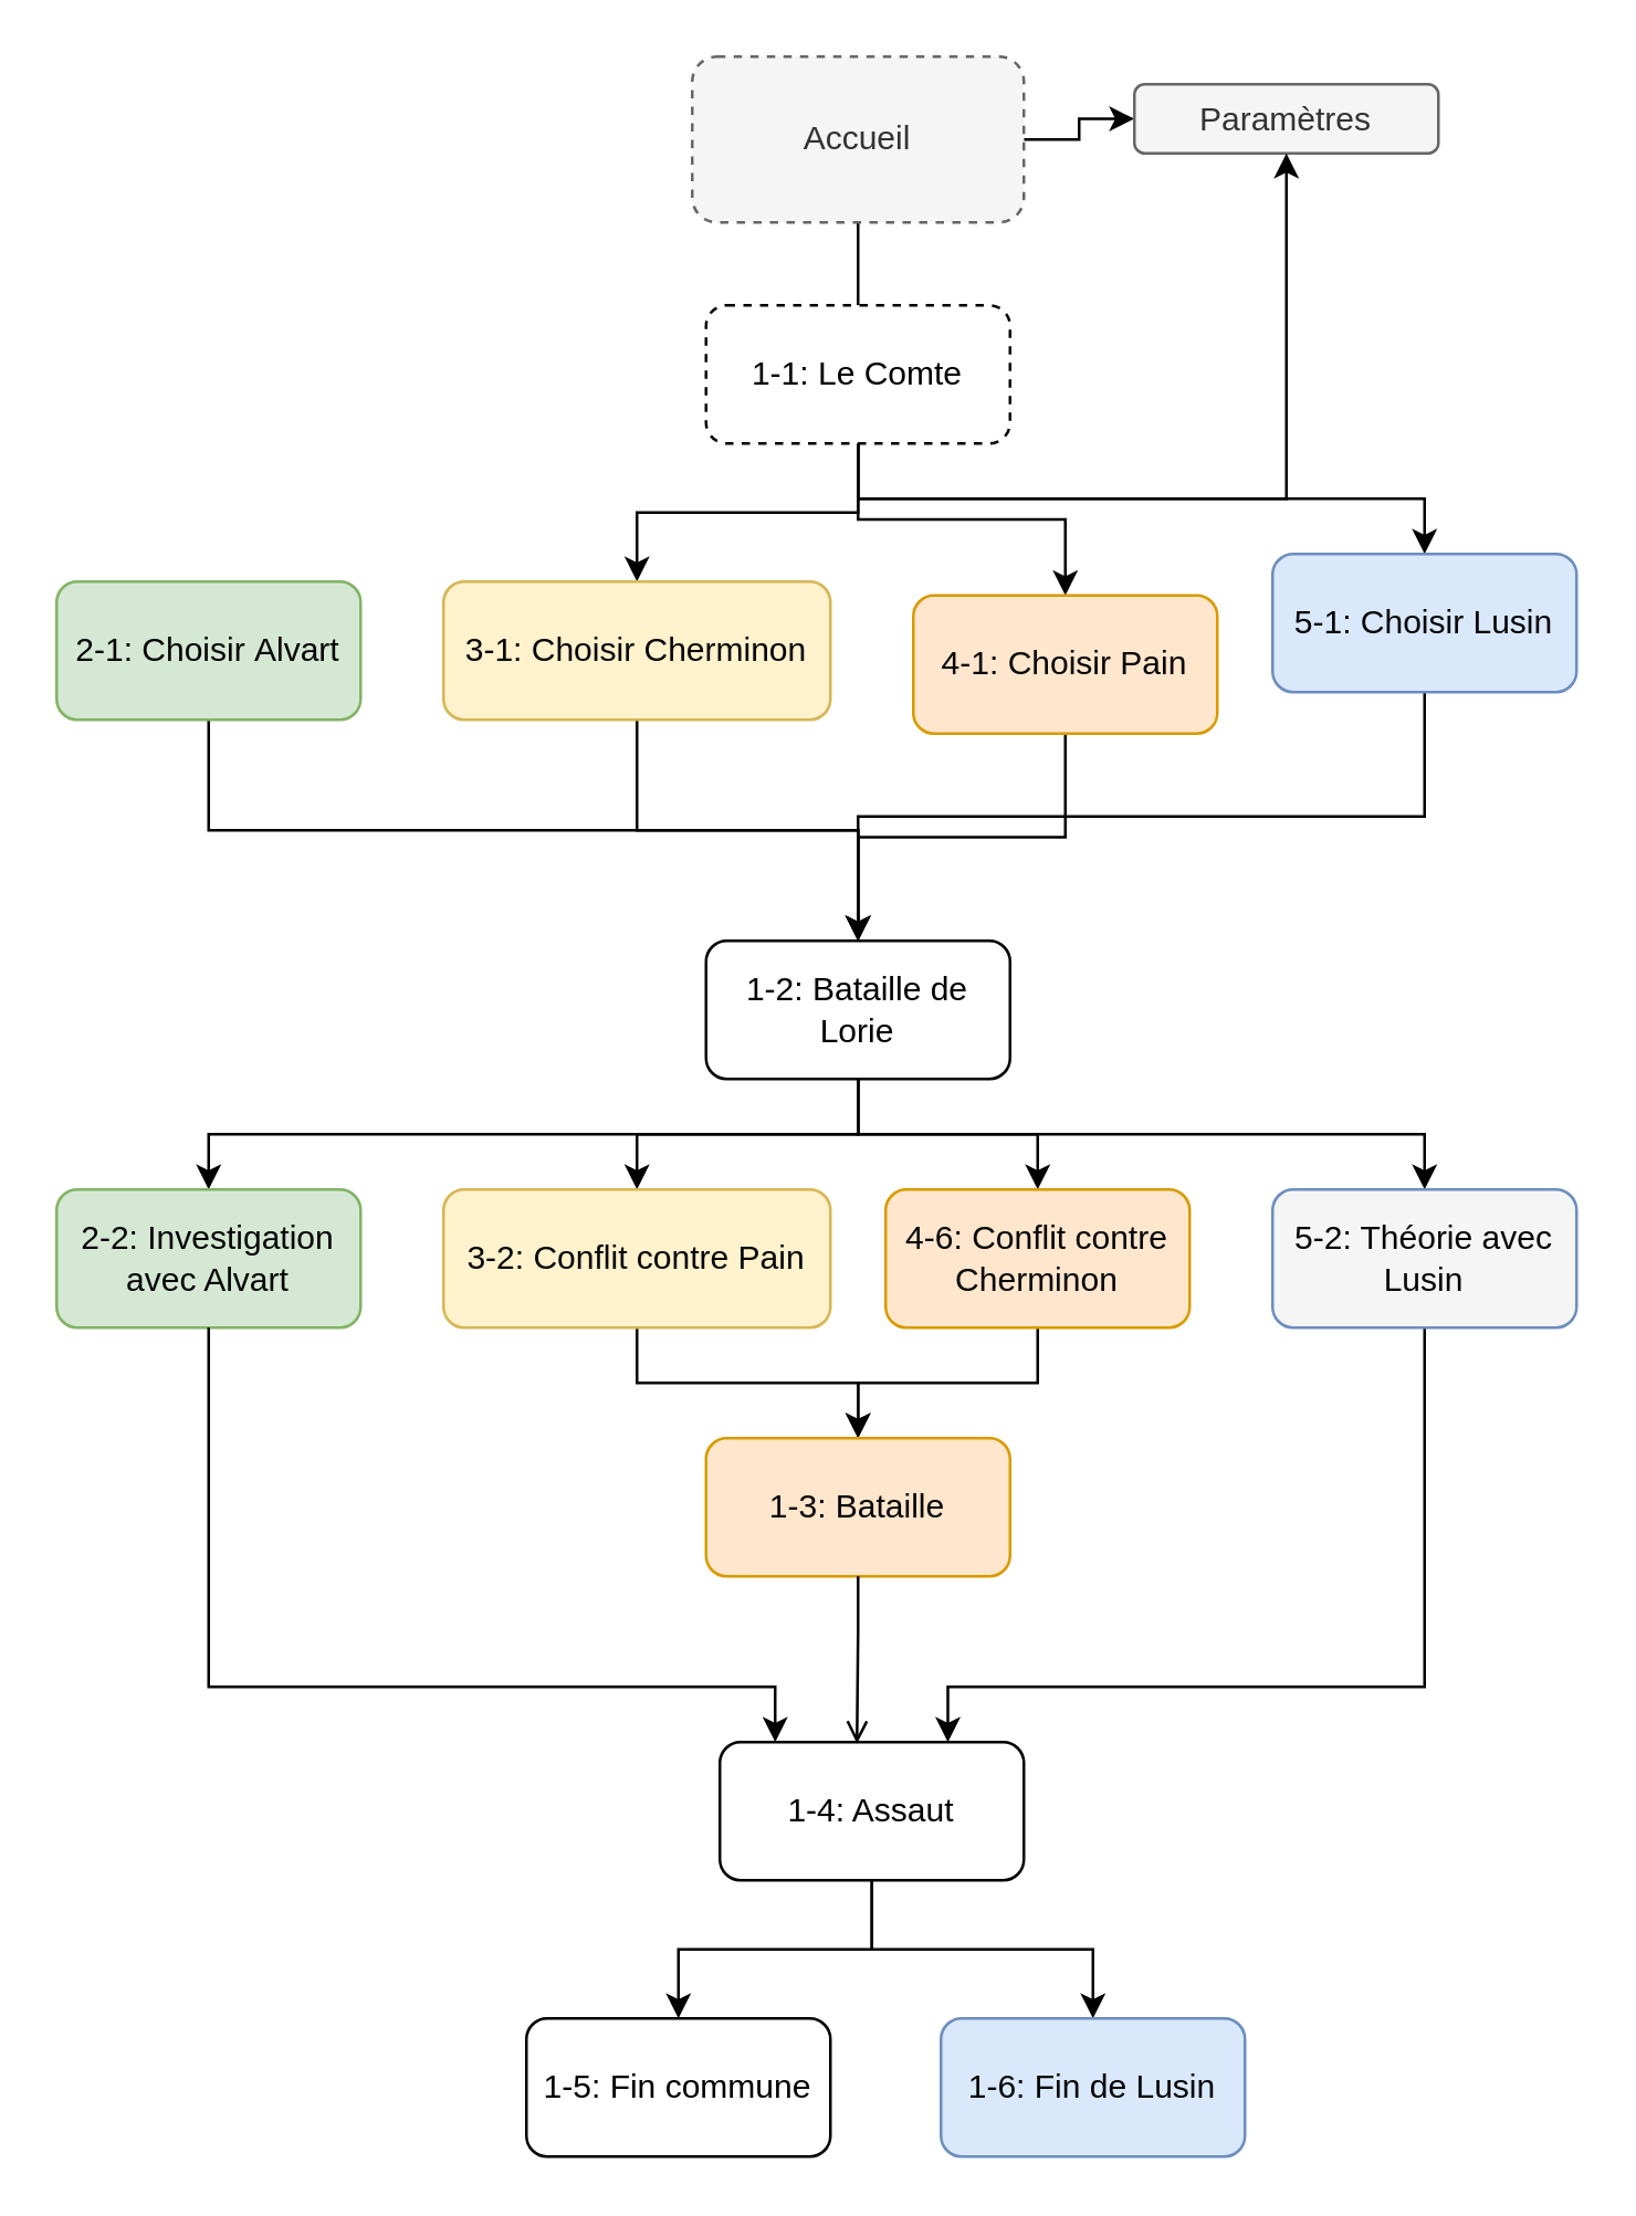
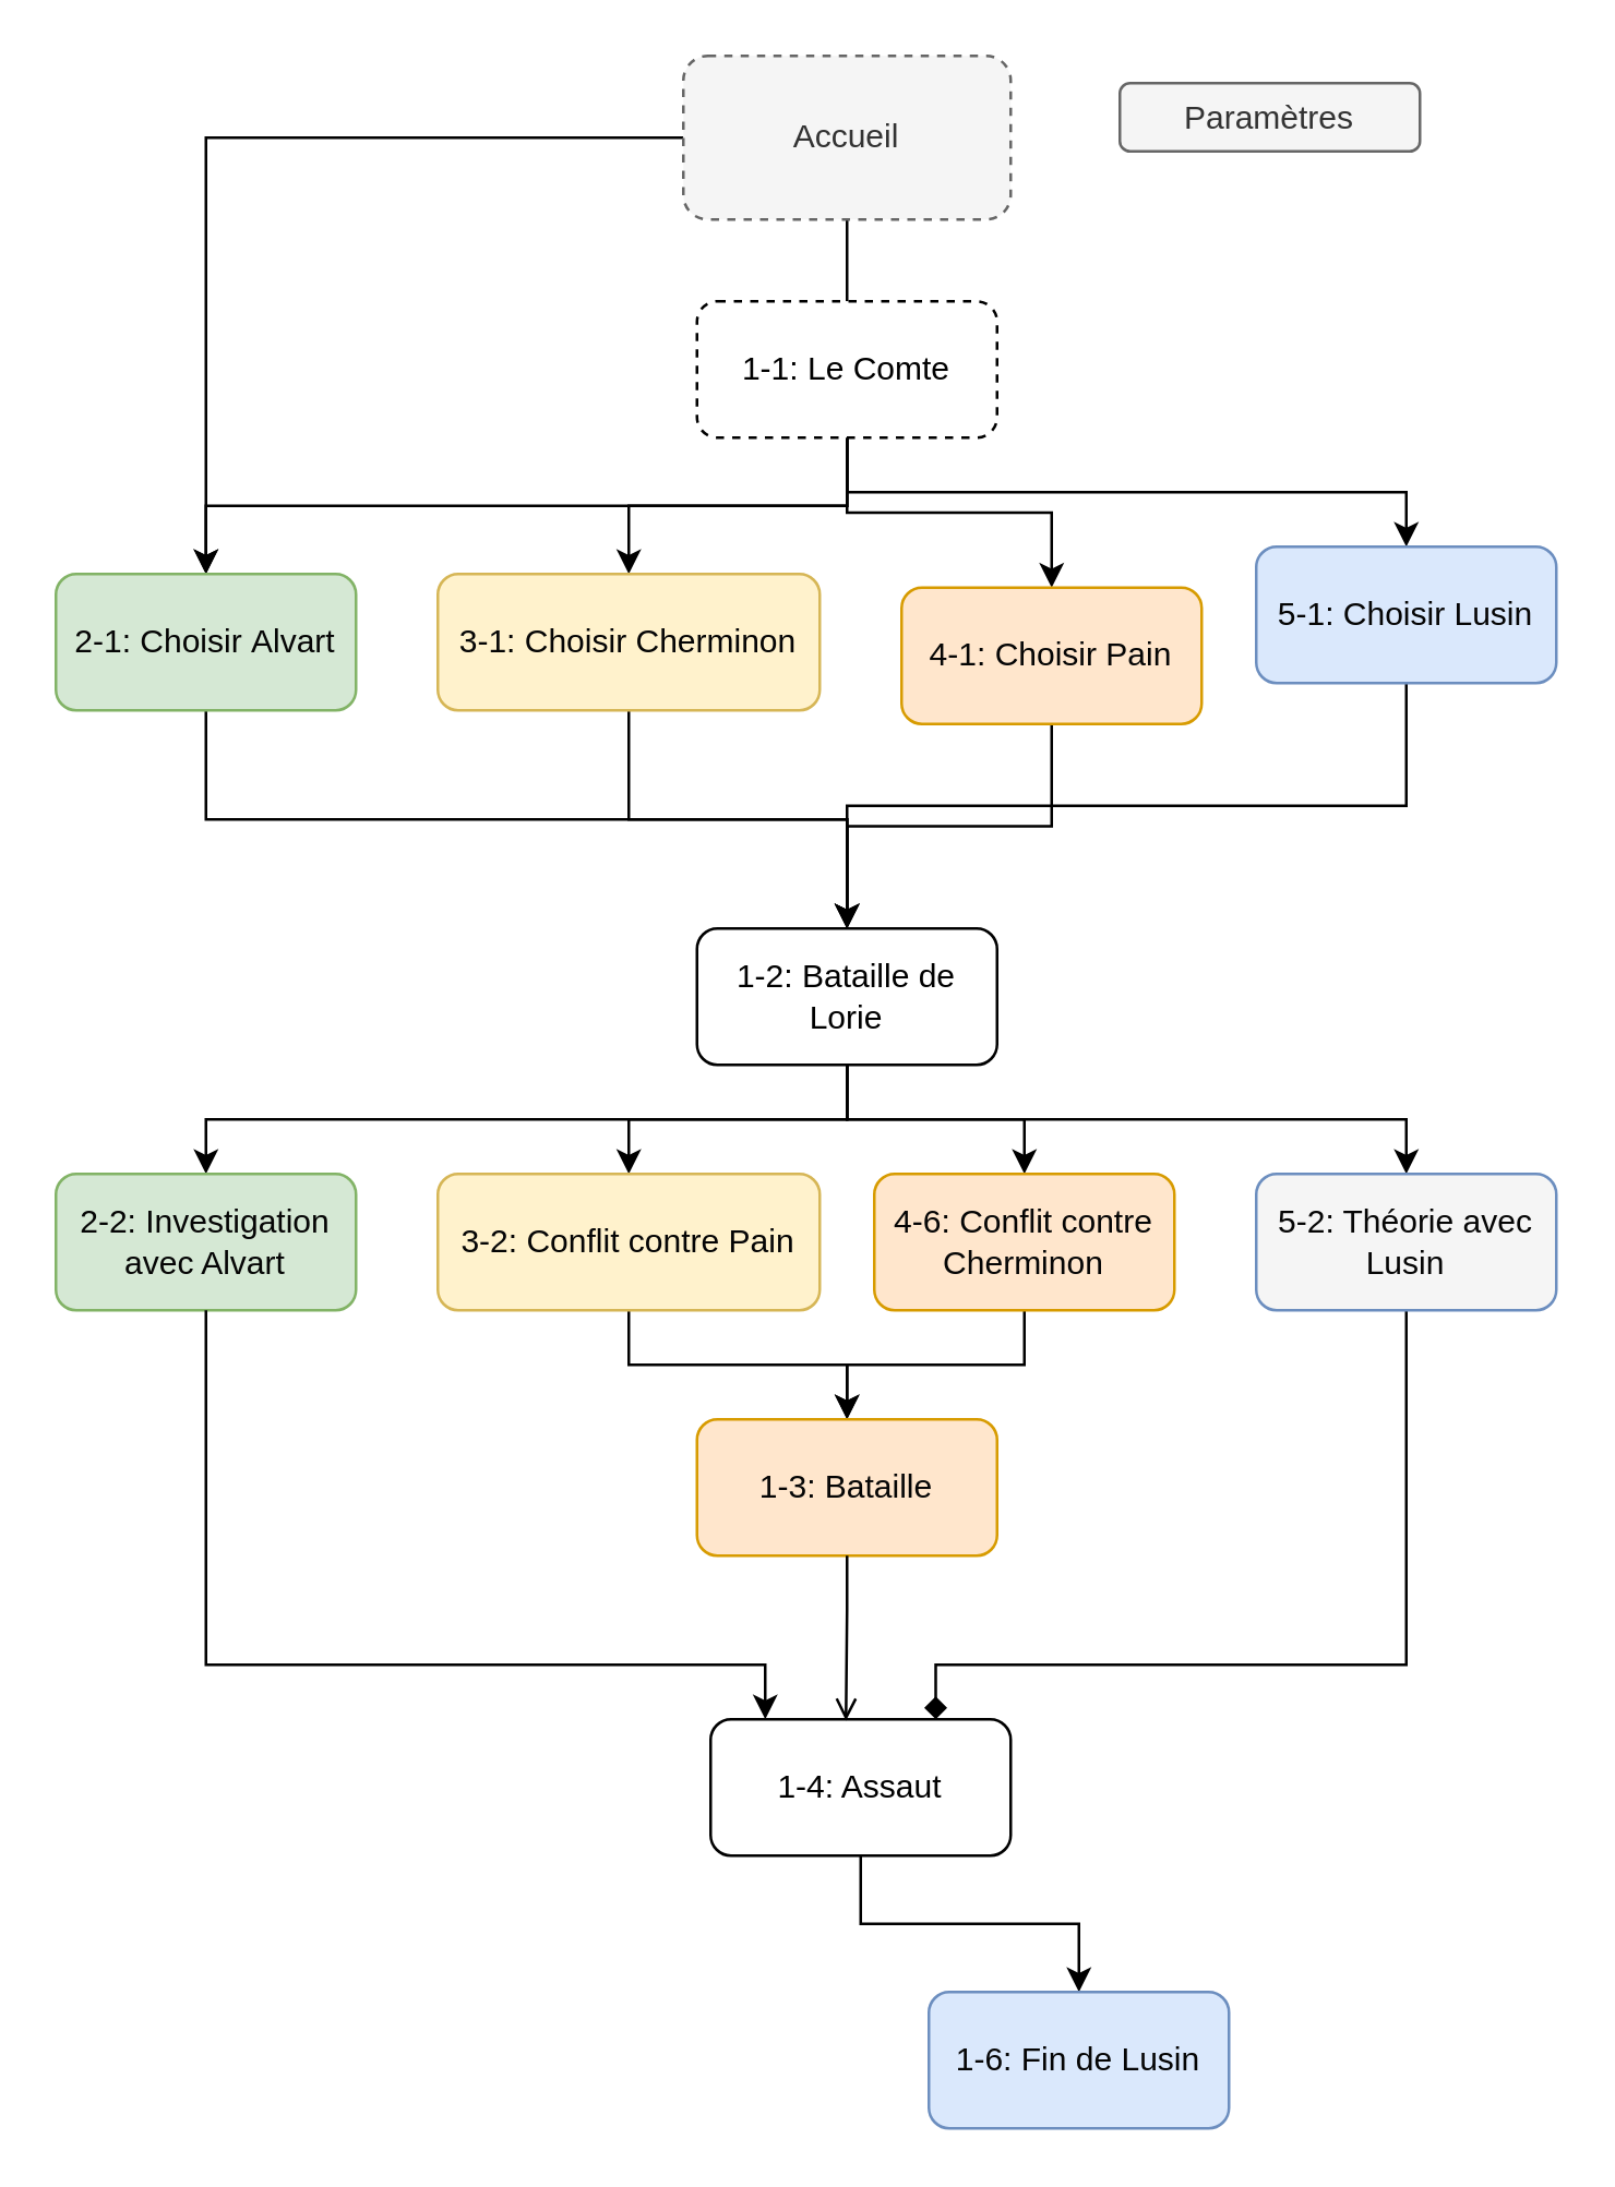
  <mxCell id="0" />
  <mxCell id="1" parent="0" />
- <mxCell id="2" style="edgeStyle=orthogonalEdgeStyle;rounded=0;orthogonalLoop=1;jettySize=auto;html=1;" edge="1" parent="1" source="4" target="5"><mxGeometry relative="1" as="geometry" /></mxCell>
+ <mxCell id="2" style="edgeStyle=orthogonalEdgeStyle;rounded=0;orthogonalLoop=1;jettySize=auto;html=1;" edge="1" parent="1" source="4" target="12"><mxGeometry relative="1" as="geometry" /></mxCell>
  <mxCell id="3" style="edgeStyle=orthogonalEdgeStyle;rounded=0;orthogonalLoop=1;jettySize=auto;html=1;exitX=0.5;exitY=1;exitDx=0;exitDy=0;entryX=0.5;entryY=0;entryDx=0;entryDy=0;endArrow=none;" edge="1" parent="1" source="4" target="10"><mxGeometry relative="1" as="geometry" /></mxCell>
  <mxCell id="4" value="Accueil" style="rounded=1;whiteSpace=wrap;html=1;fillColor=#f5f5f5;strokeColor=#666666;fontColor=#333333;dashed=1;" vertex="1" parent="1"><mxGeometry x="250" y="20" width="120" height="60" as="geometry" /></mxCell>
  <mxCell id="5" value="Paramètres" style="rounded=1;whiteSpace=wrap;html=1;fillColor=#f5f5f5;fontColor=#333333;strokeColor=#666666;" vertex="1" parent="1"><mxGeometry x="410" y="30" width="110" height="25" as="geometry" /></mxCell>
- <mxCell id="6" style="edgeStyle=orthogonalEdgeStyle;rounded=0;orthogonalLoop=1;jettySize=auto;html=1;exitX=0.5;exitY=1;exitDx=0;exitDy=0;" edge="1" parent="1" source="10" target="5"><mxGeometry relative="1" as="geometry" /></mxCell>
+ <mxCell id="6" style="edgeStyle=orthogonalEdgeStyle;rounded=0;orthogonalLoop=1;jettySize=auto;html=1;exitX=0.5;exitY=1;exitDx=0;exitDy=0;" edge="1" parent="1" source="10" target="12"><mxGeometry relative="1" as="geometry" /></mxCell>
  <mxCell id="7" style="edgeStyle=orthogonalEdgeStyle;rounded=0;orthogonalLoop=1;jettySize=auto;html=1;exitX=0.5;exitY=1;exitDx=0;exitDy=0;entryX=0.5;entryY=0;entryDx=0;entryDy=0;" edge="1" parent="1" source="10" target="14"><mxGeometry relative="1" as="geometry" /></mxCell>
  <mxCell id="8" style="edgeStyle=orthogonalEdgeStyle;rounded=0;orthogonalLoop=1;jettySize=auto;html=1;exitX=0.5;exitY=1;exitDx=0;exitDy=0;entryX=0.5;entryY=0;entryDx=0;entryDy=0;" edge="1" parent="1" source="10" target="16"><mxGeometry relative="1" as="geometry" /></mxCell>
  <mxCell id="9" style="edgeStyle=orthogonalEdgeStyle;rounded=0;orthogonalLoop=1;jettySize=auto;html=1;exitX=0.5;exitY=1;exitDx=0;exitDy=0;" edge="1" parent="1" source="10" target="18"><mxGeometry relative="1" as="geometry" /></mxCell>
  <mxCell id="10" value="1-1: Le Comte" style="rounded=1;whiteSpace=wrap;html=1;dashed=1;" vertex="1" parent="1"><mxGeometry x="255" y="110" width="110" height="50" as="geometry" /></mxCell>
  <mxCell id="11" style="edgeStyle=orthogonalEdgeStyle;rounded=0;orthogonalLoop=1;jettySize=auto;html=1;exitX=0.5;exitY=1;exitDx=0;exitDy=0;" edge="1" parent="1" source="12" target="27"><mxGeometry relative="1" as="geometry" /></mxCell>
  <mxCell id="12" value="2-1: Choisir&amp;nbsp;Alvart" style="rounded=1;whiteSpace=wrap;html=1;fillColor=#d5e8d4;strokeColor=#82b366;fontColor=#050505;" vertex="1" parent="1"><mxGeometry x="20" y="210" width="110" height="50" as="geometry" /></mxCell>
  <mxCell id="13" style="edgeStyle=orthogonalEdgeStyle;rounded=0;orthogonalLoop=1;jettySize=auto;html=1;exitX=0.5;exitY=1;exitDx=0;exitDy=0;" edge="1" parent="1" source="14" target="27"><mxGeometry relative="1" as="geometry" /></mxCell>
  <mxCell id="14" value="3-1: Choisir&amp;nbsp;&lt;span style=&quot;background-color: initial;&quot;&gt;Cherminon&lt;/span&gt;" style="rounded=1;whiteSpace=wrap;html=1;fillColor=#fff2cc;strokeColor=#d6b656;fontColor=#050505;" vertex="1" parent="1"><mxGeometry x="160" y="210" width="140" height="50" as="geometry" /></mxCell>
  <mxCell id="15" style="edgeStyle=orthogonalEdgeStyle;rounded=0;orthogonalLoop=1;jettySize=auto;html=1;exitX=0.5;exitY=1;exitDx=0;exitDy=0;" edge="1" parent="1" source="16" target="27"><mxGeometry relative="1" as="geometry" /></mxCell>
  <mxCell id="16" value="4-1: Choisir Pain" style="rounded=1;whiteSpace=wrap;html=1;fillColor=#ffe6cc;strokeColor=#d79b00;fontColor=#050505;" vertex="1" parent="1"><mxGeometry x="330" y="215" width="110" height="50" as="geometry" /></mxCell>
  <mxCell id="17" style="edgeStyle=orthogonalEdgeStyle;rounded=0;orthogonalLoop=1;jettySize=auto;html=1;exitX=0.5;exitY=1;exitDx=0;exitDy=0;entryX=0.5;entryY=0;entryDx=0;entryDy=0;" edge="1" parent="1" source="18" target="27"><mxGeometry relative="1" as="geometry" /></mxCell>
  <mxCell id="18" value="5-1: Choisir Lusin" style="rounded=1;whiteSpace=wrap;html=1;fillColor=#dae8fc;strokeColor=#6c8ebf;fontColor=#050505;" vertex="1" parent="1"><mxGeometry x="460" y="200" width="110" height="50" as="geometry" /></mxCell>
  <mxCell id="19" style="edgeStyle=orthogonalEdgeStyle;rounded=0;orthogonalLoop=1;jettySize=auto;html=1;exitX=0.5;exitY=1;exitDx=0;exitDy=0;entryX=0.5;entryY=0;entryDx=0;entryDy=0;" edge="1" parent="1"><mxGeometry relative="1" as="geometry"><mxPoint x="75" y="430" as="targetPoint" /></mxGeometry></mxCell>
  <mxCell id="20" style="edgeStyle=orthogonalEdgeStyle;rounded=0;orthogonalLoop=1;jettySize=auto;html=1;exitX=0.5;exitY=1;exitDx=0;exitDy=0;entryX=0.5;entryY=0;entryDx=0;entryDy=0;" edge="1" parent="1"><mxGeometry relative="1" as="geometry"><mxPoint x="230" y="410" as="sourcePoint" /></mxGeometry></mxCell>
  <mxCell id="21" style="edgeStyle=orthogonalEdgeStyle;rounded=0;orthogonalLoop=1;jettySize=auto;html=1;exitX=0.5;exitY=1;exitDx=0;exitDy=0;entryX=0.5;entryY=0;entryDx=0;entryDy=0;" edge="1" parent="1"><mxGeometry relative="1" as="geometry"><mxPoint x="375" y="410" as="sourcePoint" /></mxGeometry></mxCell>
  <mxCell id="22" style="edgeStyle=orthogonalEdgeStyle;rounded=0;orthogonalLoop=1;jettySize=auto;html=1;exitX=0.5;exitY=1;exitDx=0;exitDy=0;" edge="1" parent="1"><mxGeometry relative="1" as="geometry"><mxPoint x="515" y="410" as="sourcePoint" /></mxGeometry></mxCell>
  <mxCell id="23" style="edgeStyle=orthogonalEdgeStyle;rounded=0;orthogonalLoop=1;jettySize=auto;html=1;exitX=0.5;exitY=1;exitDx=0;exitDy=0;entryX=0.5;entryY=0;entryDx=0;entryDy=0;" edge="1" parent="1" source="27" target="29"><mxGeometry relative="1" as="geometry" /></mxCell>
  <mxCell id="24" style="edgeStyle=orthogonalEdgeStyle;rounded=0;orthogonalLoop=1;jettySize=auto;html=1;exitX=0.5;exitY=1;exitDx=0;exitDy=0;entryX=0.5;entryY=0;entryDx=0;entryDy=0;" edge="1" parent="1" source="27" target="31"><mxGeometry relative="1" as="geometry" /></mxCell>
  <mxCell id="25" style="edgeStyle=orthogonalEdgeStyle;rounded=0;orthogonalLoop=1;jettySize=auto;html=1;exitX=0.5;exitY=1;exitDx=0;exitDy=0;entryX=0.5;entryY=0;entryDx=0;entryDy=0;" edge="1" parent="1" source="27" target="35"><mxGeometry relative="1" as="geometry" /></mxCell>
  <mxCell id="26" style="edgeStyle=orthogonalEdgeStyle;rounded=0;orthogonalLoop=1;jettySize=auto;html=1;exitX=0.5;exitY=1;exitDx=0;exitDy=0;" edge="1" parent="1" source="27" target="34"><mxGeometry relative="1" as="geometry" /></mxCell>
  <mxCell id="27" value="1-2: Bataille de Lorie" style="rounded=1;whiteSpace=wrap;html=1;" vertex="1" parent="1"><mxGeometry x="255" y="340" width="110" height="50" as="geometry" /></mxCell>
  <mxCell id="28" style="edgeStyle=orthogonalEdgeStyle;rounded=0;orthogonalLoop=1;jettySize=auto;html=1;exitX=0.5;exitY=1;exitDx=0;exitDy=0;entryX=0.5;entryY=0;entryDx=0;entryDy=0;" edge="1" parent="1" source="29" target="32"><mxGeometry relative="1" as="geometry" /></mxCell>
  <mxCell id="29" value="3-2: Conflit contre Pain" style="rounded=1;whiteSpace=wrap;html=1;fillColor=#fff2cc;strokeColor=#d6b656;fontColor=#050505;" vertex="1" parent="1"><mxGeometry x="160" y="430" width="140" height="50" as="geometry" /></mxCell>
  <mxCell id="30" style="edgeStyle=orthogonalEdgeStyle;rounded=0;orthogonalLoop=1;jettySize=auto;html=1;exitX=0.5;exitY=1;exitDx=0;exitDy=0;" edge="1" parent="1" source="31" target="32"><mxGeometry relative="1" as="geometry" /></mxCell>
  <mxCell id="31" value="4-6: Conflit contre Cherminon" style="rounded=1;whiteSpace=wrap;html=1;fillColor=#ffe6cc;strokeColor=#d79b00;fontColor=#050505;" vertex="1" parent="1"><mxGeometry x="320" y="430" width="110" height="50" as="geometry" /></mxCell>
  <mxCell id="32" value="1-3: Bataille" style="rounded=1;whiteSpace=wrap;html=1;fillColor=#ffe6cc;strokeColor=#d79b00;fontColor=#050505;" vertex="1" parent="1"><mxGeometry x="255" y="520" width="110" height="50" as="geometry" /></mxCell>
- <mxCell id="33" style="edgeStyle=orthogonalEdgeStyle;rounded=0;orthogonalLoop=1;jettySize=auto;html=1;exitX=0.5;exitY=1;exitDx=0;exitDy=0;entryX=0.75;entryY=0;entryDx=0;entryDy=0;" edge="1" parent="1" source="34" target="38"><mxGeometry relative="1" as="geometry"><Array as="points"><mxPoint x="515" y="610" /><mxPoint x="342" y="610" /></Array></mxGeometry></mxCell>
+ <mxCell id="33" style="edgeStyle=orthogonalEdgeStyle;rounded=0;orthogonalLoop=1;jettySize=auto;html=1;exitX=0.5;exitY=1;exitDx=0;exitDy=0;entryX=0.75;entryY=0;entryDx=0;entryDy=0;endArrow=diamond;" edge="1" parent="1" source="34" target="38"><mxGeometry relative="1" as="geometry"><Array as="points"><mxPoint x="515" y="610" /><mxPoint x="342" y="610" /></Array></mxGeometry></mxCell>
  <mxCell id="34" value="5-2: Théorie avec Lusin" style="rounded=1;whiteSpace=wrap;html=1;fillColor=#f5f5f5;strokeColor=#6c8ebf;fontColor=#050505;" vertex="1" parent="1"><mxGeometry x="460" y="430" width="110" height="50" as="geometry" /></mxCell>
  <mxCell id="35" value="2-2: Investigation avec Alvart" style="rounded=1;whiteSpace=wrap;html=1;fillColor=#d5e8d4;strokeColor=#82b366;fontColor=#050505;" vertex="1" parent="1"><mxGeometry x="20" y="430" width="110" height="50" as="geometry" /></mxCell>
- <mxCell id="36" style="edgeStyle=orthogonalEdgeStyle;rounded=0;orthogonalLoop=1;jettySize=auto;html=1;exitX=0.5;exitY=1;exitDx=0;exitDy=0;" edge="1" parent="1" source="38" target="40"><mxGeometry relative="1" as="geometry" /></mxCell>
  <mxCell id="37" style="edgeStyle=orthogonalEdgeStyle;rounded=0;orthogonalLoop=1;jettySize=auto;html=1;exitX=0.5;exitY=1;exitDx=0;exitDy=0;" edge="1" parent="1" source="38" target="39"><mxGeometry relative="1" as="geometry" /></mxCell>
  <mxCell id="38" value="1-4: Assaut" style="rounded=1;whiteSpace=wrap;html=1;" vertex="1" parent="1"><mxGeometry x="260" y="630" width="110" height="50" as="geometry" /></mxCell>
  <mxCell id="39" value="1-6: Fin de Lusin" style="rounded=1;whiteSpace=wrap;html=1;fillColor=#dae8fc;strokeColor=#6c8ebf;fontColor=#050505;" vertex="1" parent="1"><mxGeometry x="340" y="730" width="110" height="50" as="geometry" /></mxCell>
- <mxCell id="40" value="1-5: Fin commune" style="rounded=1;whiteSpace=wrap;html=1;" vertex="1" parent="1"><mxGeometry x="190" y="730" width="110" height="50" as="geometry" /></mxCell>
  <mxCell id="41" style="edgeStyle=orthogonalEdgeStyle;rounded=0;orthogonalLoop=1;jettySize=auto;html=1;exitX=0.5;exitY=1;exitDx=0;exitDy=0;entryX=0.451;entryY=0.011;entryDx=0;entryDy=0;entryPerimeter=0;endArrow=open;" edge="1" parent="1" source="32" target="38"><mxGeometry relative="1" as="geometry"><Array as="points"><mxPoint x="310" y="590" /><mxPoint x="310" y="590" /></Array></mxGeometry></mxCell>
  <mxCell id="42" style="edgeStyle=orthogonalEdgeStyle;rounded=0;orthogonalLoop=1;jettySize=auto;html=1;exitX=0.5;exitY=1;exitDx=0;exitDy=0;entryX=0.182;entryY=0;entryDx=0;entryDy=0;entryPerimeter=0;" edge="1" parent="1" source="35" target="38"><mxGeometry relative="1" as="geometry"><Array as="points"><mxPoint x="75" y="610" /><mxPoint x="280" y="610" /></Array></mxGeometry></mxCell>
